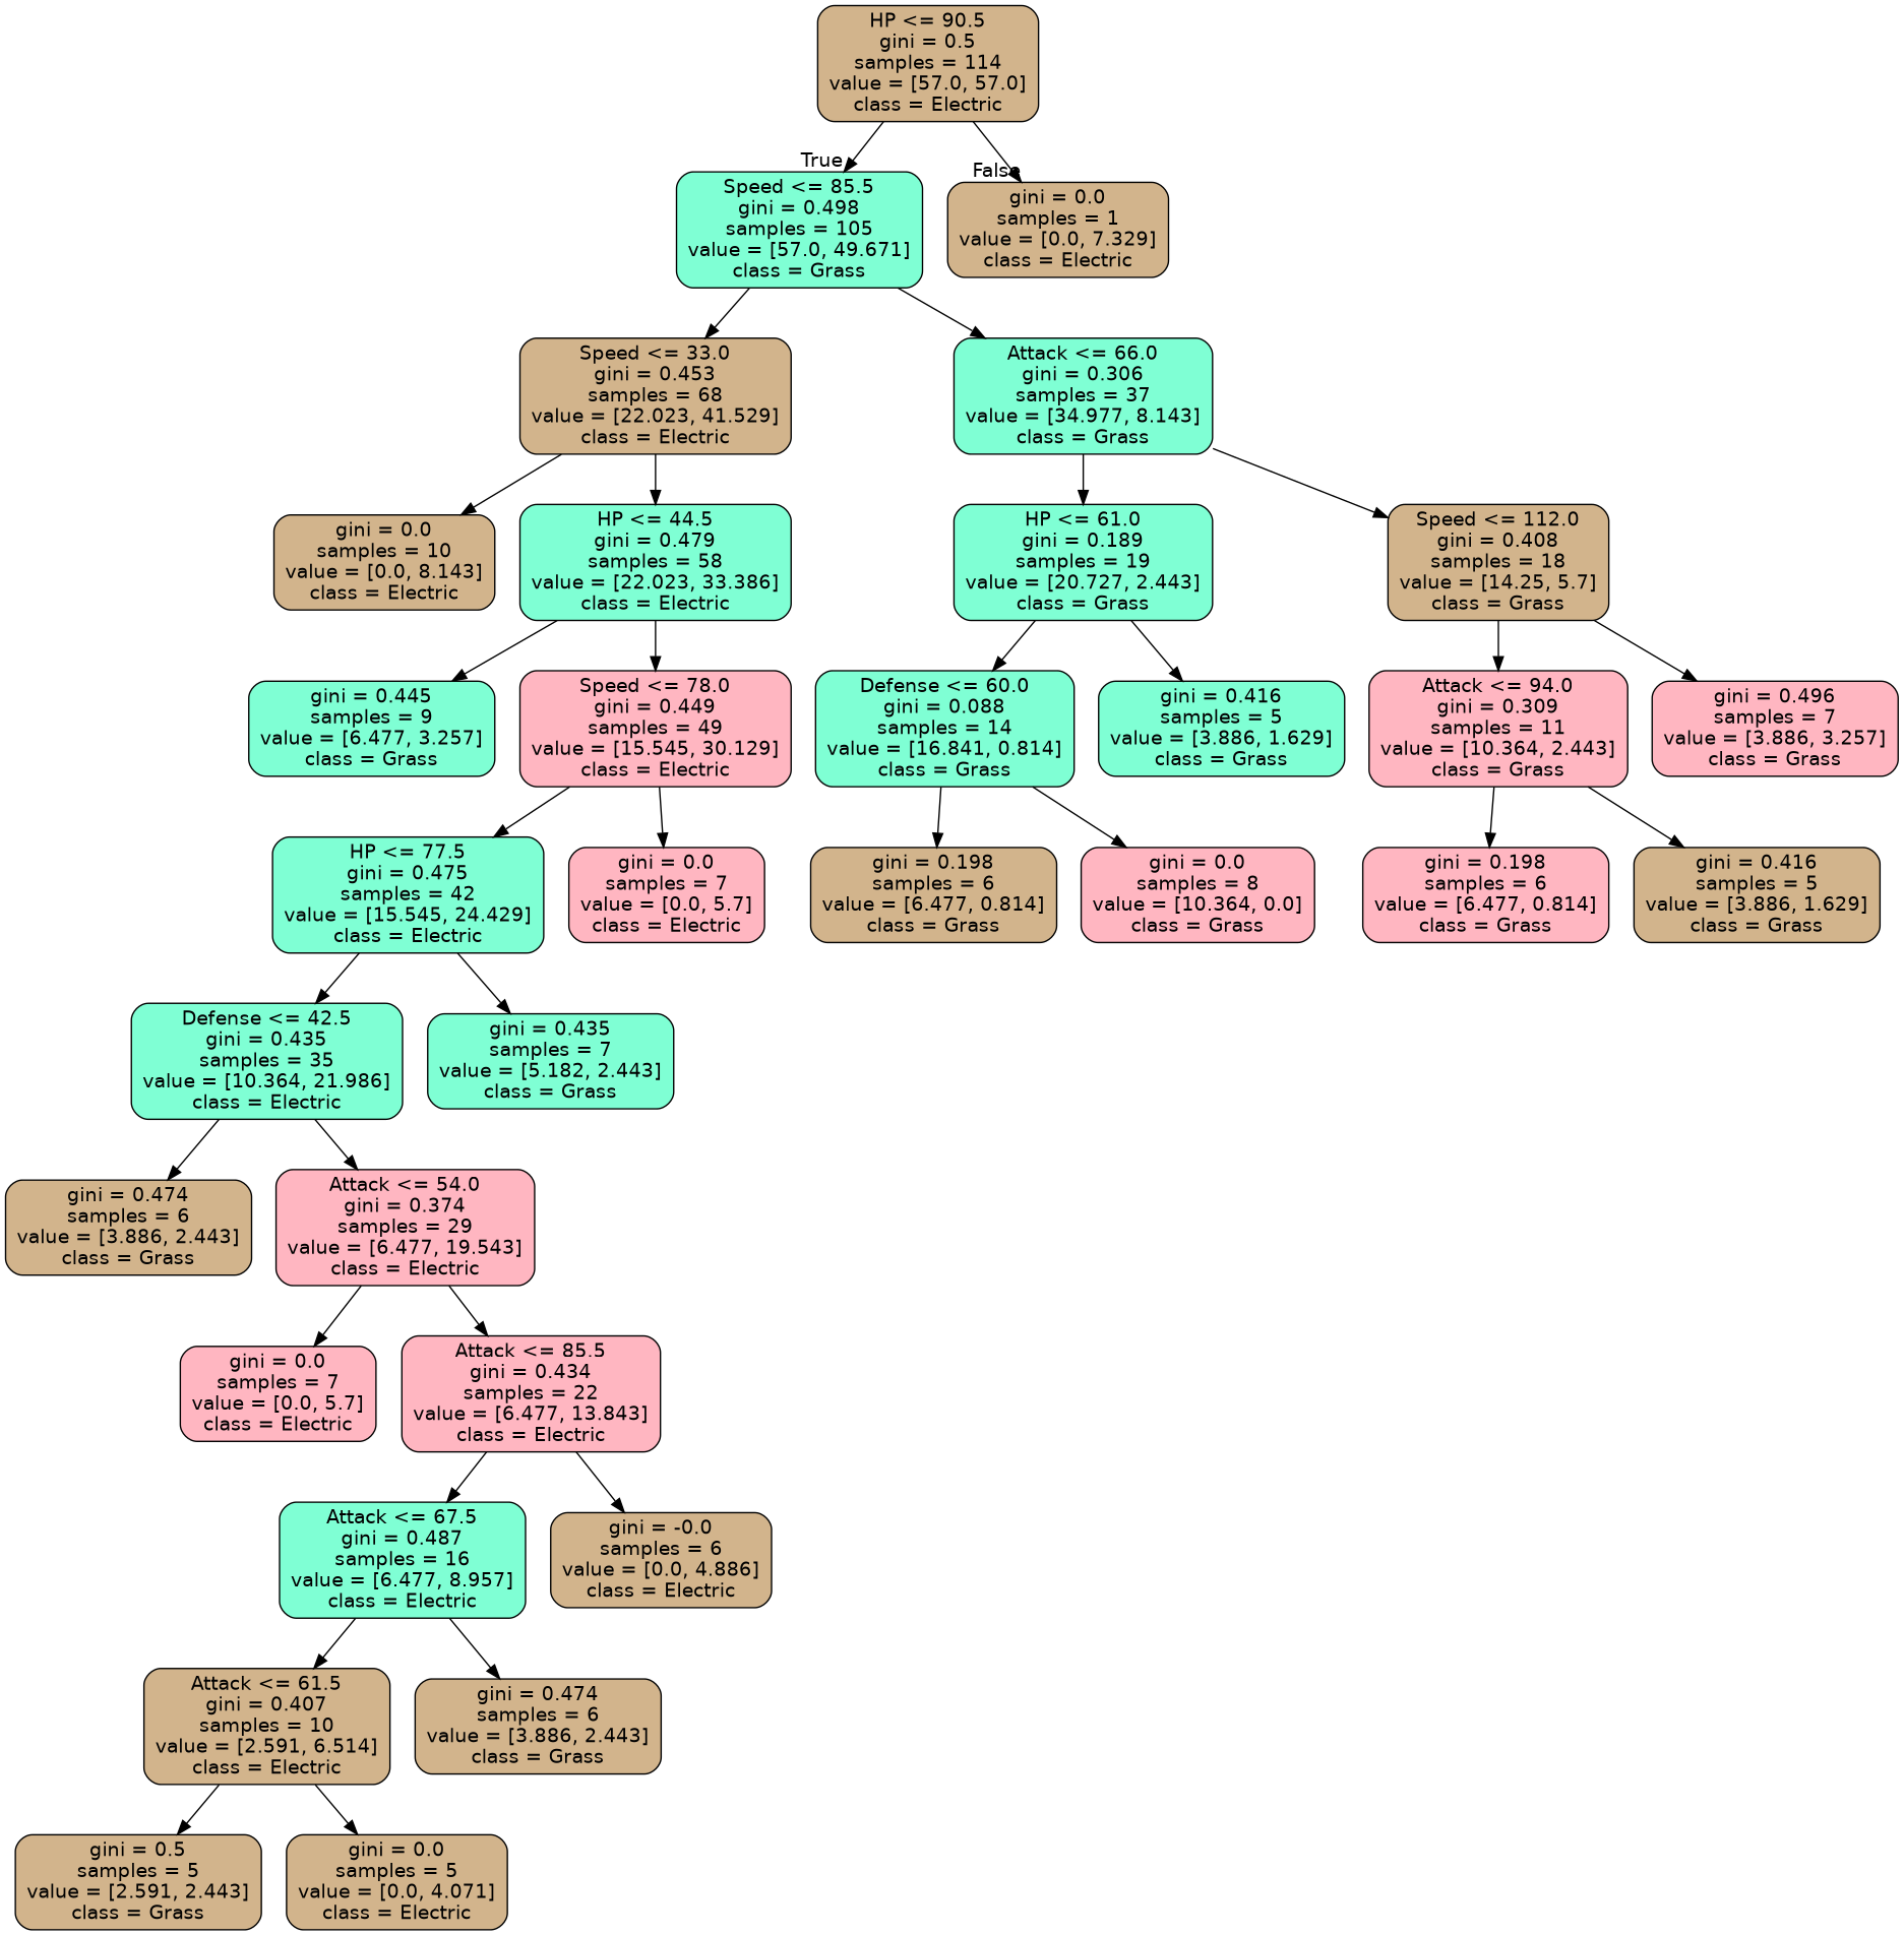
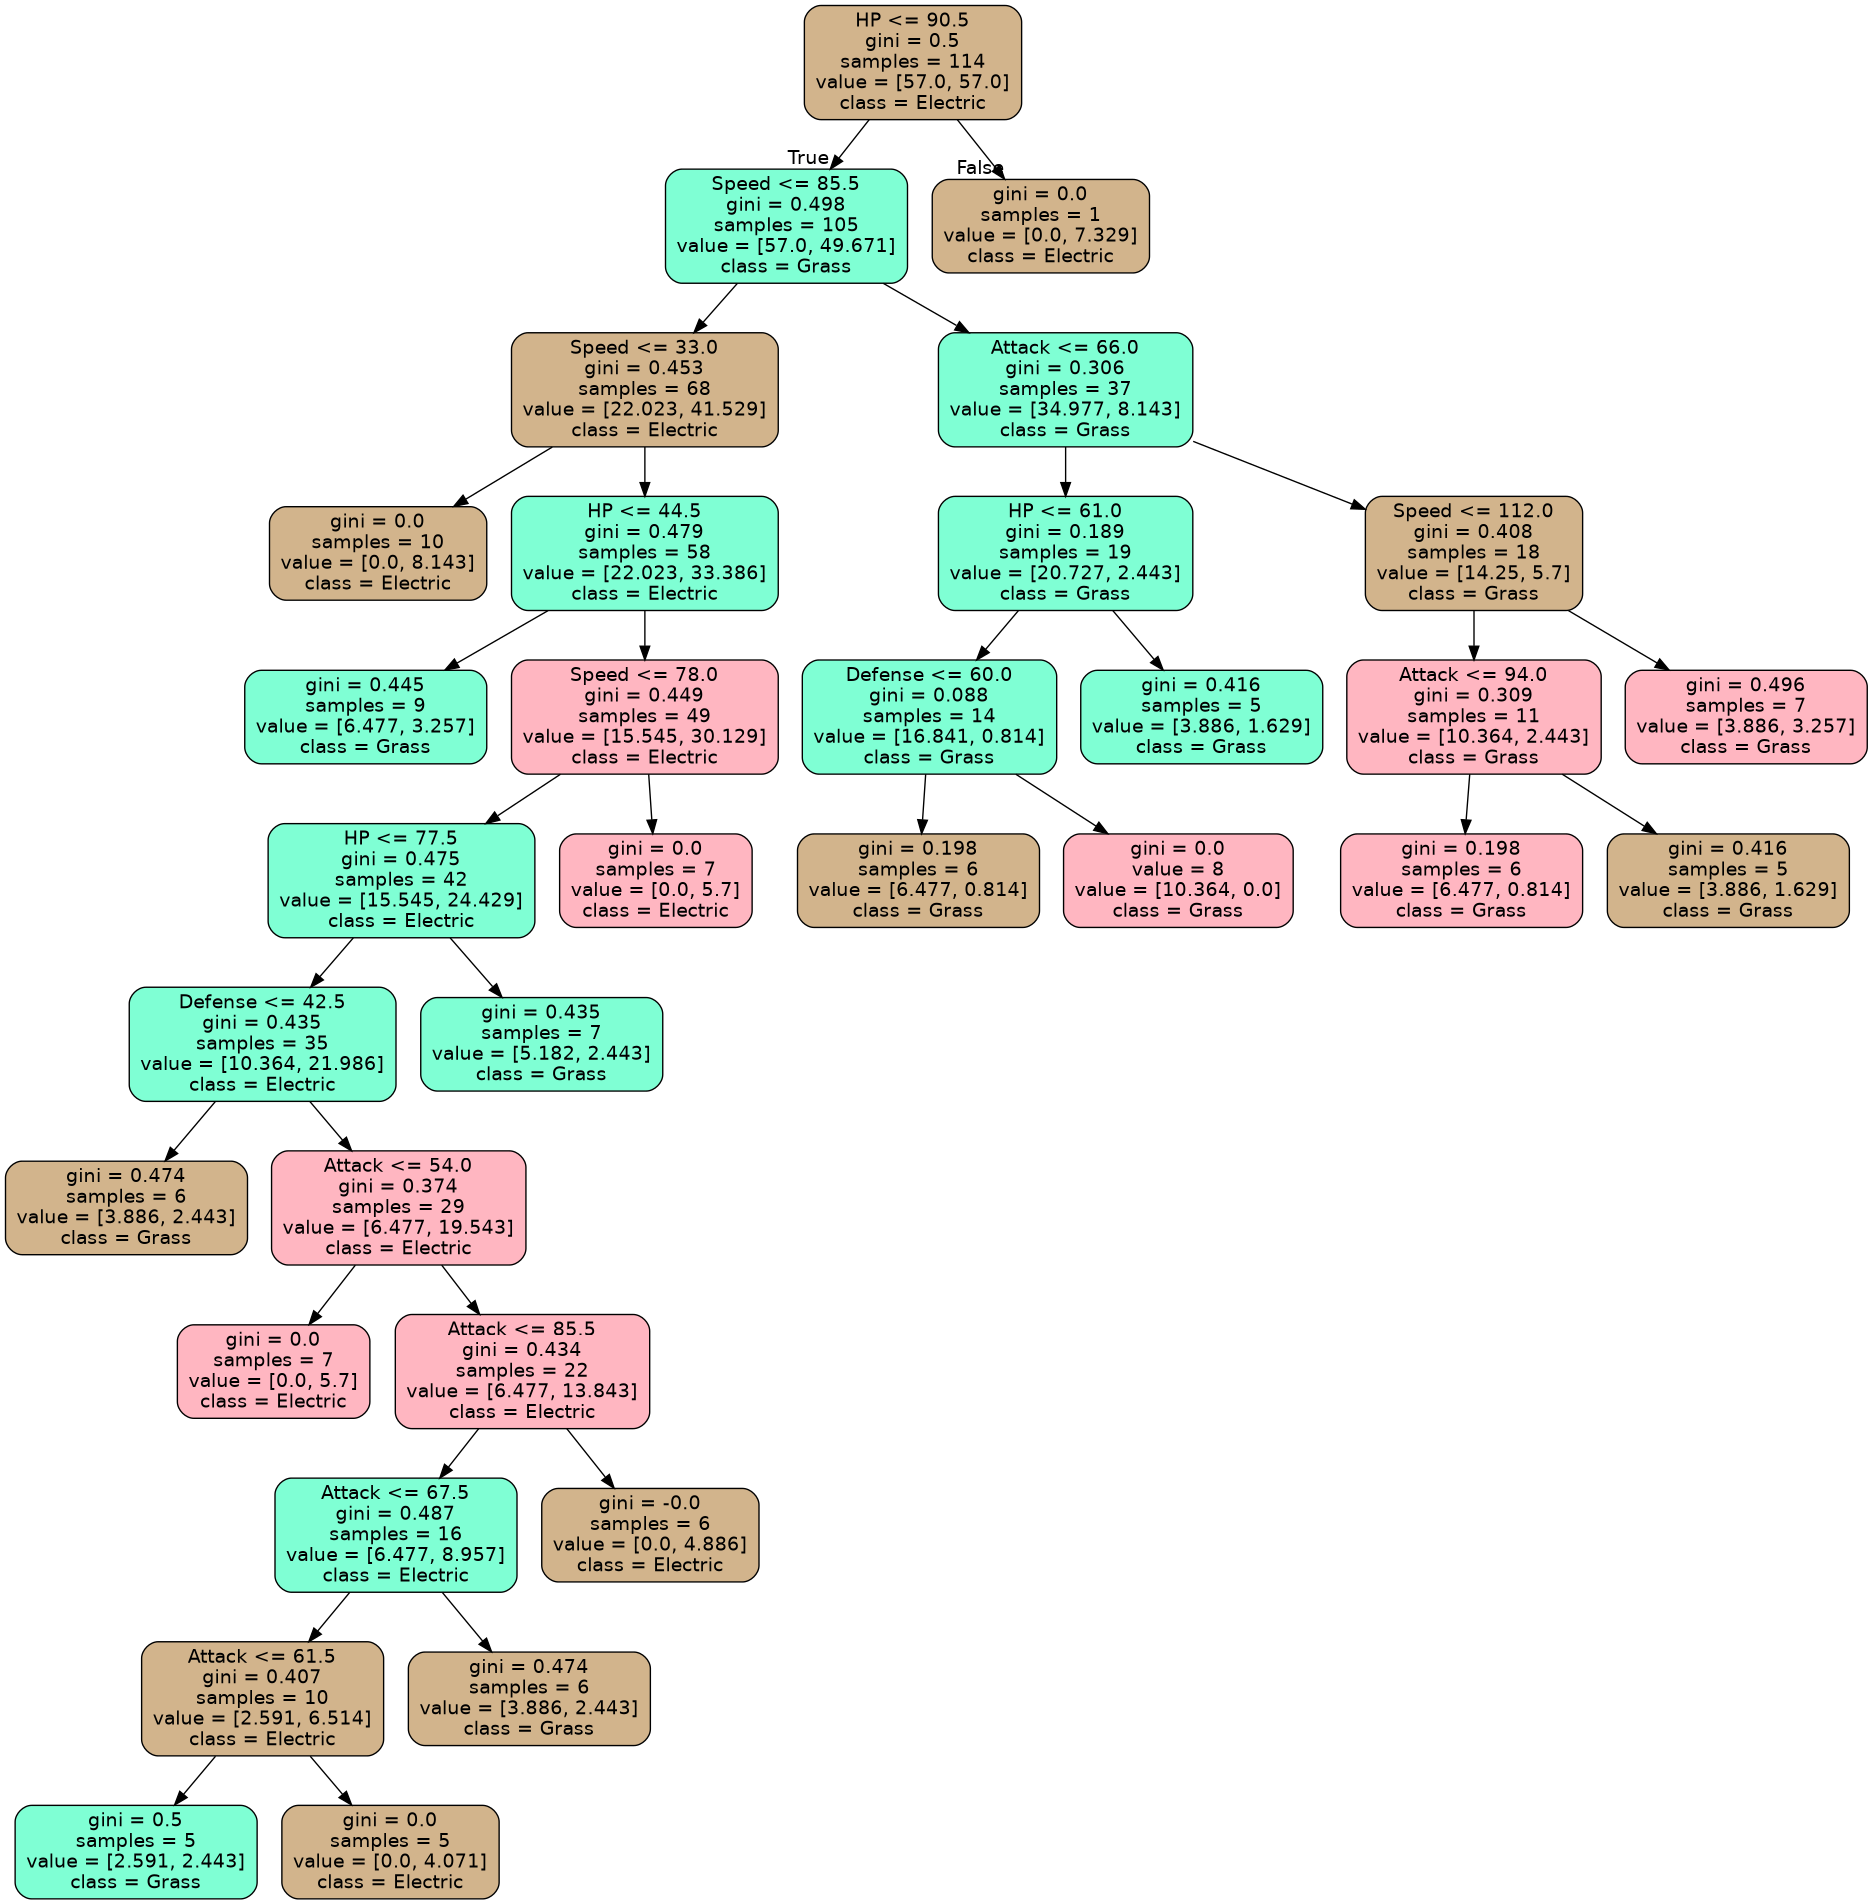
  digraph {
    node [color=black fillcolor=tan fontname=helvetica shape=box style="filled, rounded"]
    edge [fontname=helvetica]
    n1 [label="HP <= 90.5\ngini = 0.5\nsamples = 114\nvalue = [57.0, 57.0]\nclass = Electric"]
    n2 [fillcolor=aquamarine label="Speed <= 85.5\ngini = 0.498\nsamples = 105\nvalue = [57.0, 49.671]\nclass = Grass"]
    n3 [label="gini = 0.0\nsamples = 1\nvalue = [0.0, 7.329]\nclass = Electric"]
    n4 [label="Speed <= 33.0\ngini = 0.453\nsamples = 68\nvalue = [22.023, 41.529]\nclass = Electric"]
    n5 [fillcolor=aquamarine label="Attack <= 66.0\ngini = 0.306\nsamples = 37\nvalue = [34.977, 8.143]\nclass = Grass"]
    n6 [label="gini = 0.0\nsamples = 10\nvalue = [0.0, 8.143]\nclass = Electric"]
    n7 [fillcolor=aquamarine label="HP <= 44.5\ngini = 0.479\nsamples = 58\nvalue = [22.023, 33.386]\nclass = Electric"]
    n8 [fillcolor=aquamarine label="HP <= 61.0\ngini = 0.189\nsamples = 19\nvalue = [20.727, 2.443]\nclass = Grass"]
    n9 [label="Speed <= 112.0\ngini = 0.408\nsamples = 18\nvalue = [14.25, 5.7]\nclass = Grass"]
    n10 [fillcolor=aquamarine label="gini = 0.445\nsamples = 9\nvalue = [6.477, 3.257]\nclass = Grass"]
    n11 [fillcolor=lightpink label="Speed <= 78.0\ngini = 0.449\nsamples = 49\nvalue = [15.545, 30.129]\nclass = Electric"]
    n12 [fillcolor=aquamarine label="HP <= 77.5\ngini = 0.475\nsamples = 42\nvalue = [15.545, 24.429]\nclass = Electric"]
    n13 [fillcolor=lightpink label="gini = 0.0\nsamples = 7\nvalue = [0.0, 5.7]\nclass = Electric"]
    n14 [fillcolor=aquamarine label="Defense <= 42.5\ngini = 0.435\nsamples = 35\nvalue = [10.364, 21.986]\nclass = Electric"]
    n15 [fillcolor=aquamarine label="gini = 0.435\nsamples = 7\nvalue = [5.182, 2.443]\nclass = Grass"]
    n16 [label="gini = 0.474\nsamples = 6\nvalue = [3.886, 2.443]\nclass = Grass"]
    n17 [fillcolor=lightpink label="Attack <= 54.0\ngini = 0.374\nsamples = 29\nvalue = [6.477, 19.543]\nclass = Electric"]
    n18 [fillcolor=lightpink label="gini = 0.0\nsamples = 7\nvalue = [0.0, 5.7]\nclass = Electric"]
    n19 [fillcolor=lightpink label="Attack <= 85.5\ngini = 0.434\nsamples = 22\nvalue = [6.477, 13.843]\nclass = Electric"]
    n20 [fillcolor=aquamarine label="Attack <= 67.5\ngini = 0.487\nsamples = 16\nvalue = [6.477, 8.957]\nclass = Electric"]
    n21 [label="gini = -0.0\nsamples = 6\nvalue = [0.0, 4.886]\nclass = Electric"]
    n22 [label="Attack <= 61.5\ngini = 0.407\nsamples = 10\nvalue = [2.591, 6.514]\nclass = Electric"]
    n23 [label="gini = 0.474\nsamples = 6\nvalue = [3.886, 2.443]\nclass = Grass"]
-   n24 [label="gini = 0.5\nsamples = 5\nvalue = [2.591, 2.443]\nclass = Grass"]
+   n24 [fillcolor=aquamarine label="gini = 0.5\nsamples = 5\nvalue = [2.591, 2.443]\nclass = Grass"]
    n25 [label="gini = 0.0\nsamples = 5\nvalue = [0.0, 4.071]\nclass = Electric"]
    n26 [fillcolor=aquamarine label="Defense <= 60.0\ngini = 0.088\nsamples = 14\nvalue = [16.841, 0.814]\nclass = Grass"]
    n27 [fillcolor=aquamarine label="gini = 0.416\nsamples = 5\nvalue = [3.886, 1.629]\nclass = Grass"]
    n28 [fillcolor=lightpink label="Attack <= 94.0\ngini = 0.309\nsamples = 11\nvalue = [10.364, 2.443]\nclass = Grass"]
    n29 [fillcolor=lightpink label="gini = 0.496\nsamples = 7\nvalue = [3.886, 3.257]\nclass = Grass"]
    n30 [label="gini = 0.198\nsamples = 6\nvalue = [6.477, 0.814]\nclass = Grass"]
-   n31 [fillcolor=lightpink label="gini = 0.0\nsamples = 8\nvalue = [10.364, 0.0]\nclass = Grass"]
+   n31 [fillcolor=lightpink label="gini = 0.0\nvalue = 8\nvalue = [10.364, 0.0]\nclass = Grass"]
    n32 [fillcolor=lightpink label="gini = 0.198\nsamples = 6\nvalue = [6.477, 0.814]\nclass = Grass"]
    n33 [label="gini = 0.416\nsamples = 5\nvalue = [3.886, 1.629]\nclass = Grass"]
    n1 -> n2 [headlabel=True labelangle=45 labeldistance=2.5]
    n1 -> n3 [headlabel=False labelangle=-45 labeldistance=2.5]
    n2 -> n4
    n2 -> n5
    n4 -> n6
    n4 -> n7
    n5 -> n8
    n5 -> n9
    n7 -> n10
    n7 -> n11
    n8 -> n26
    n8 -> n27
    n9 -> n28
    n9 -> n29
    n11 -> n12
    n11 -> n13
    n12 -> n14
    n12 -> n15
    n14 -> n16
    n14 -> n17
    n17 -> n18
    n17 -> n19
    n19 -> n20
    n19 -> n21
    n20 -> n22
    n20 -> n23
    n22 -> n24
    n22 -> n25
    n26 -> n30
    n26 -> n31
    n28 -> n32
    n28 -> n33
  }
